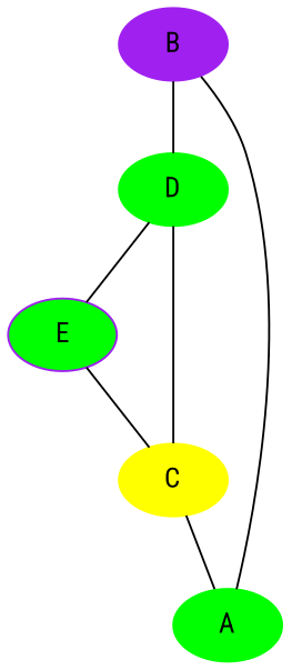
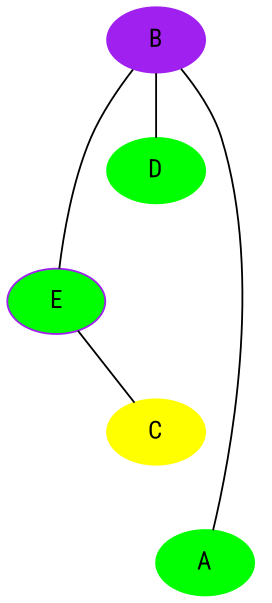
  graph {
    fontname="Roboto Condensed"
    node [color=purple fontname="Roboto Condensed" style=filled]
    edge [fontname="Roboto Condensed"]
    B
    A [color=green]
    D [color=green]
    C [color=yellow]
    E [fillcolor=green]
    B -- D
    A -- B
-   D -- E
-   C -- A
-   C -- D
+   B -- E
    E -- C
  }
